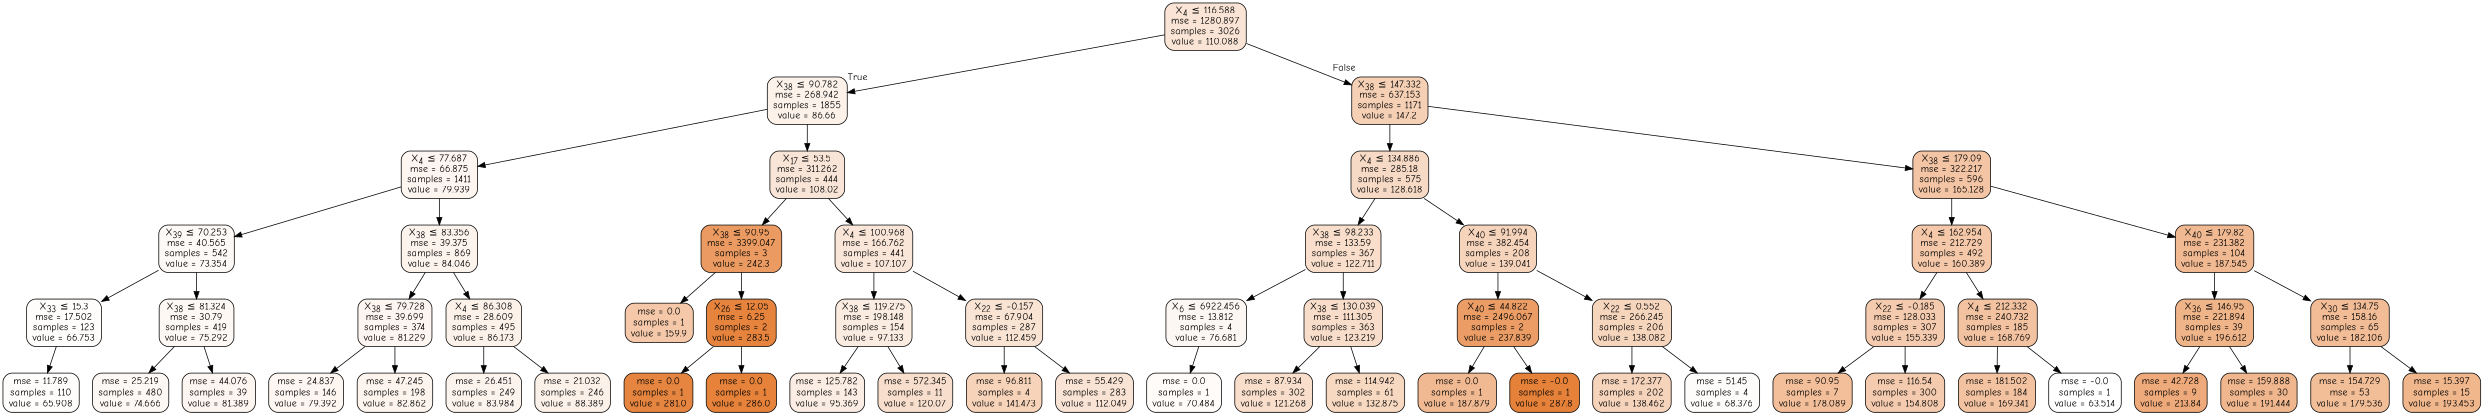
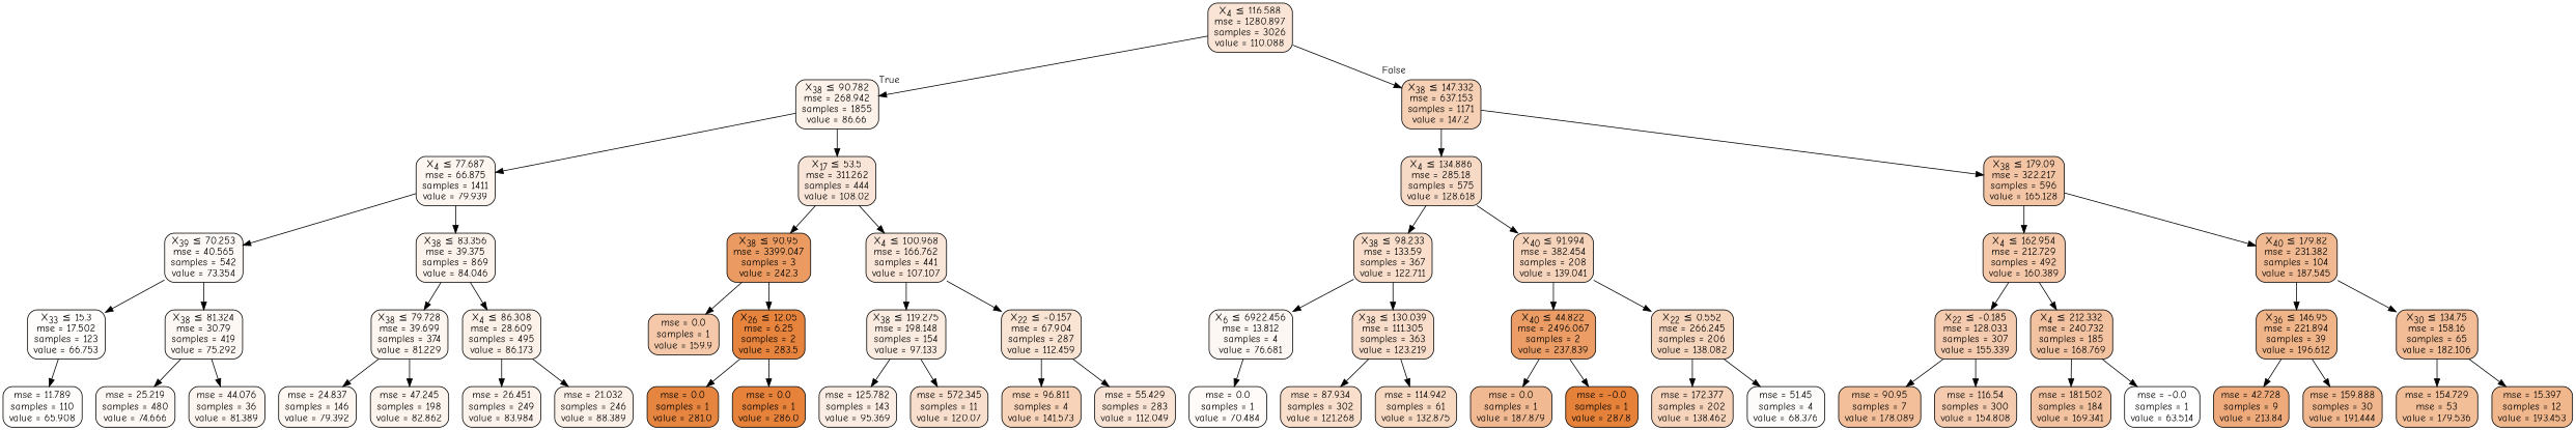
  digraph {
    fontname="Comic Neue"
    node [color=black fillcolor="#e581391a" fontname="Comic Neue" shape=box style="filled, rounded"]
    edge [fontname="Comic Neue"]
    n1 [fillcolor="#e5813935" label=<X<SUB>4</SUB> &le; 116.588<br/>mse = 1280.897<br/>samples = 3026<br/>value = 110.088>]
    n2 [label=<X<SUB>38</SUB> &le; 90.782<br/>mse = 268.942<br/>samples = 1855<br/>value = 86.66>]
    n3 [fillcolor="#e581395f" label=<X<SUB>38</SUB> &le; 147.332<br/>mse = 637.153<br/>samples = 1171<br/>value = 147.2>]
    n4 [fillcolor="#e5813913" label=<X<SUB>4</SUB> &le; 77.687<br/>mse = 66.875<br/>samples = 1411<br/>value = 79.939>]
    n5 [fillcolor="#e5813933" label=<X<SUB>17</SUB> &le; 53.5<br/>mse = 311.262<br/>samples = 444<br/>value = 108.02>]
    n6 [fillcolor="#e581394a" label=<X<SUB>4</SUB> &le; 134.886<br/>mse = 285.18<br/>samples = 575<br/>value = 128.618>]
    n7 [fillcolor="#e5813974" label=<X<SUB>38</SUB> &le; 179.09<br/>mse = 322.217<br/>samples = 596<br/>value = 165.128>]
    n8 [fillcolor="#e581390b" label=<X<SUB>39</SUB> &le; 70.253<br/>mse = 40.565<br/>samples = 542<br/>value = 73.354>]
    n9 [fillcolor="#e5813917" label=<X<SUB>38</SUB> &le; 83.356<br/>mse = 39.375<br/>samples = 869<br/>value = 84.046>]
    n10 [fillcolor="#e58139cb" label=<X<SUB>38</SUB> &le; 90.95<br/>mse = 3399.047<br/>samples = 3<br/>value = 242.3>]
    n11 [fillcolor="#e5813932" label=<X<SUB>4</SUB> &le; 100.968<br/>mse = 166.762<br/>samples = 441<br/>value = 107.107>]
    n12 [fillcolor="#e5813904" label=<X<SUB>33</SUB> &le; 15.3<br/>mse = 17.502<br/>samples = 123<br/>value = 66.753>]
    n13 [fillcolor="#e581390d" label=<X<SUB>38</SUB> &le; 81.324<br/>mse = 30.79<br/>samples = 419<br/>value = 75.292>]
    n14 [fillcolor="#e5813914" label=<X<SUB>38</SUB> &le; 79.728<br/>mse = 39.699<br/>samples = 374<br/>value = 81.229>]
    n15 [label=<X<SUB>4</SUB> &le; 86.308<br/>mse = 28.609<br/>samples = 495<br/>value = 86.173>]
    n16 [fillcolor="#e5813903" label=<mse = 11.789<br/>samples = 110<br/>value = 65.908>]
    n17 [fillcolor="#e581390d" label=<mse = 25.219<br/>samples = 480<br/>value = 74.666>]
-   n18 [fillcolor="#e5813914" label=<mse = 44.076<br/>samples = 39<br/>value = 81.389>]
+   n18 [fillcolor="#e5813914" label=<mse = 44.076<br/>samples = 36<br/>value = 81.389>]
    n19 [fillcolor="#e5813912" label=<mse = 24.837<br/>samples = 146<br/>value = 79.392>]
    n20 [fillcolor="#e5813916" label=<mse = 47.245<br/>samples = 198<br/>value = 82.862>]
    n21 [fillcolor="#e5813917" label=<mse = 26.451<br/>samples = 249<br/>value = 83.984>]
    n22 [fillcolor="#e581391c" label=<mse = 21.032<br/>samples = 246<br/>value = 88.389>]
    n23 [fillcolor="#e581396e" label=<mse = 0.0<br/>samples = 1<br/>value = 159.9>]
    n24 [fillcolor="#e58139fa" label=<X<SUB>26</SUB> &le; 12.05<br/>mse = 6.25<br/>samples = 2<br/>value = 283.5>]
    n25 [fillcolor="#e5813926" label=<X<SUB>38</SUB> &le; 119.275<br/>mse = 198.148<br/>samples = 154<br/>value = 97.133>]
    n26 [fillcolor="#e5813938" label=<X<SUB>22</SUB> &le; -0.157<br/>mse = 67.904<br/>samples = 287<br/>value = 112.459>]
    n27 [fillcolor="#e58139f7" label=<mse = 0.0<br/>samples = 1<br/>value = 281.0>]
    n28 [fillcolor="#e58139fd" label=<mse = 0.0<br/>samples = 1<br/>value = 286.0>]
    n29 [fillcolor="#e5813924" label=<mse = 125.782<br/>samples = 143<br/>value = 95.369>]
    n30 [fillcolor="#e5813940" label=<mse = 572.345<br/>samples = 11<br/>value = 120.07>]
-   n31 [fillcolor="#e5813959" label=<mse = 96.811<br/>samples = 4<br/>value = 141.473>]
+   n31 [fillcolor="#e5813959" label=<mse = 96.811<br/>samples = 4<br/>value = 141.573>]
    n32 [fillcolor="#e5813937" label=<mse = 55.429<br/>samples = 283<br/>value = 112.049>]
    n33 [fillcolor="#e5813943" label=<X<SUB>38</SUB> &le; 98.233<br/>mse = 133.59<br/>samples = 367<br/>value = 122.711>]
    n34 [fillcolor="#e5813956" label=<X<SUB>40</SUB> &le; 91.994<br/>mse = 382.454<br/>samples = 208<br/>value = 139.041>]
    n35 [fillcolor="#e581396e" label=<X<SUB>4</SUB> &le; 162.954<br/>mse = 212.729<br/>samples = 492<br/>value = 160.389>]
    n36 [fillcolor="#e581398d" label=<X<SUB>40</SUB> &le; 179.82<br/>mse = 231.382<br/>samples = 104<br/>value = 187.545>]
    n37 [fillcolor="#e581390f" label=<X<SUB>6</SUB> &le; 6922.456<br/>mse = 13.812<br/>samples = 4<br/>value = 76.681>]
    n38 [fillcolor="#e5813944" label=<X<SUB>38</SUB> &le; 130.039<br/>mse = 111.305<br/>samples = 363<br/>value = 123.219>]
    n39 [fillcolor="#e58139c6" label=<X<SUB>40</SUB> &le; 44.822<br/>mse = 2496.067<br/>samples = 2<br/>value = 237.839>]
    n40 [fillcolor="#e5813955" label=<X<SUB>22</SUB> &le; 0.552<br/>mse = 266.245<br/>samples = 206<br/>value = 138.082>]
    n41 [fillcolor="#e5813908" label=<mse = 0.0<br/>samples = 1<br/>value = 70.484>]
    n42 [fillcolor="#e5813942" label=<mse = 87.934<br/>samples = 302<br/>value = 121.268>]
    n43 [fillcolor="#e581394f" label=<mse = 114.942<br/>samples = 61<br/>value = 132.875>]
    n44 [fillcolor="#e581398d" label=<mse = 0.0<br/>samples = 1<br/>value = 187.879>]
    n45 [fillcolor="#e58139ff" label=<mse = -0.0<br/>samples = 1<br/>value = 287.8>]
    n46 [fillcolor="#e5813956" label=<mse = 172.377<br/>samples = 202<br/>value = 138.462>]
    n47 [fillcolor="#e5813906" label=<mse = 51.45<br/>samples = 4<br/>value = 68.376>]
    n48 [fillcolor="#e5813968" label=<X<SUB>22</SUB> &le; -0.185<br/>mse = 128.033<br/>samples = 307<br/>value = 155.339>]
    n49 [fillcolor="#e5813978" label=<X<SUB>4</SUB> &le; 212.332<br/>mse = 240.732<br/>samples = 185<br/>value = 168.769>]
    n50 [fillcolor="#e5813997" label=<X<SUB>36</SUB> &le; 146.95<br/>mse = 221.894<br/>samples = 39<br/>value = 196.612>]
    n51 [fillcolor="#e5813987" label=<X<SUB>30</SUB> &le; 134.75<br/>mse = 158.16<br/>samples = 65<br/>value = 182.106>]
    n52 [fillcolor="#e5813982" label=<mse = 90.95<br/>samples = 7<br/>value = 178.089>]
    n53 [fillcolor="#e5813968" label=<mse = 116.54<br/>samples = 300<br/>value = 154.808>]
    n54 [fillcolor="#e5813978" label=<mse = 181.502<br/>samples = 184<br/>value = 169.341>]
    n55 [fillcolor="#e5813900" label=<mse = -0.0<br/>samples = 1<br/>value = 63.514>]
    n56 [fillcolor="#e58139ab" label=<mse = 42.728<br/>samples = 9<br/>value = 213.84>]
    n57 [fillcolor="#e5813991" label=<mse = 159.888<br/>samples = 30<br/>value = 191.444>]
    n58 [fillcolor="#e5813984" label=<mse = 154.729<br/>mse = 53<br/>value = 179.536>]
-   n59 [fillcolor="#e5813994" label=<mse = 15.397<br/>samples = 15<br/>value = 193.453>]
+   n59 [fillcolor="#e5813994" label=<mse = 15.397<br/>samples = 12<br/>value = 193.453>]
    n1 -> n2 [headlabel=True labelangle=45 labeldistance=2.5]
    n1 -> n3 [headlabel=False labelangle=-45 labeldistance=2.5]
    n2 -> n4
    n2 -> n5
    n3 -> n6
    n3 -> n7
    n4 -> n8
    n4 -> n9
    n5 -> n10
    n5 -> n11
    n6 -> n33
    n6 -> n34
    n7 -> n35
    n7 -> n36
    n8 -> n12
    n8 -> n13
    n9 -> n14
    n9 -> n15
    n10 -> n23
    n10 -> n24
    n11 -> n25
    n11 -> n26
    n12 -> n16
    n13 -> n17
    n13 -> n18
    n14 -> n19
    n14 -> n20
    n15 -> n21
    n15 -> n22
    n24 -> n27
    n24 -> n28
    n25 -> n29
    n25 -> n30
    n26 -> n31
    n26 -> n32
    n33 -> n37
    n33 -> n38
    n34 -> n39
    n34 -> n40
    n35 -> n48
    n35 -> n49
    n36 -> n50
    n36 -> n51
    n37 -> n41
    n38 -> n42
    n38 -> n43
    n39 -> n44
    n39 -> n45
    n40 -> n46
    n40 -> n47
    n48 -> n52
    n48 -> n53
    n49 -> n54
    n49 -> n55
    n50 -> n56
    n50 -> n57
    n51 -> n58
    n51 -> n59
  }
